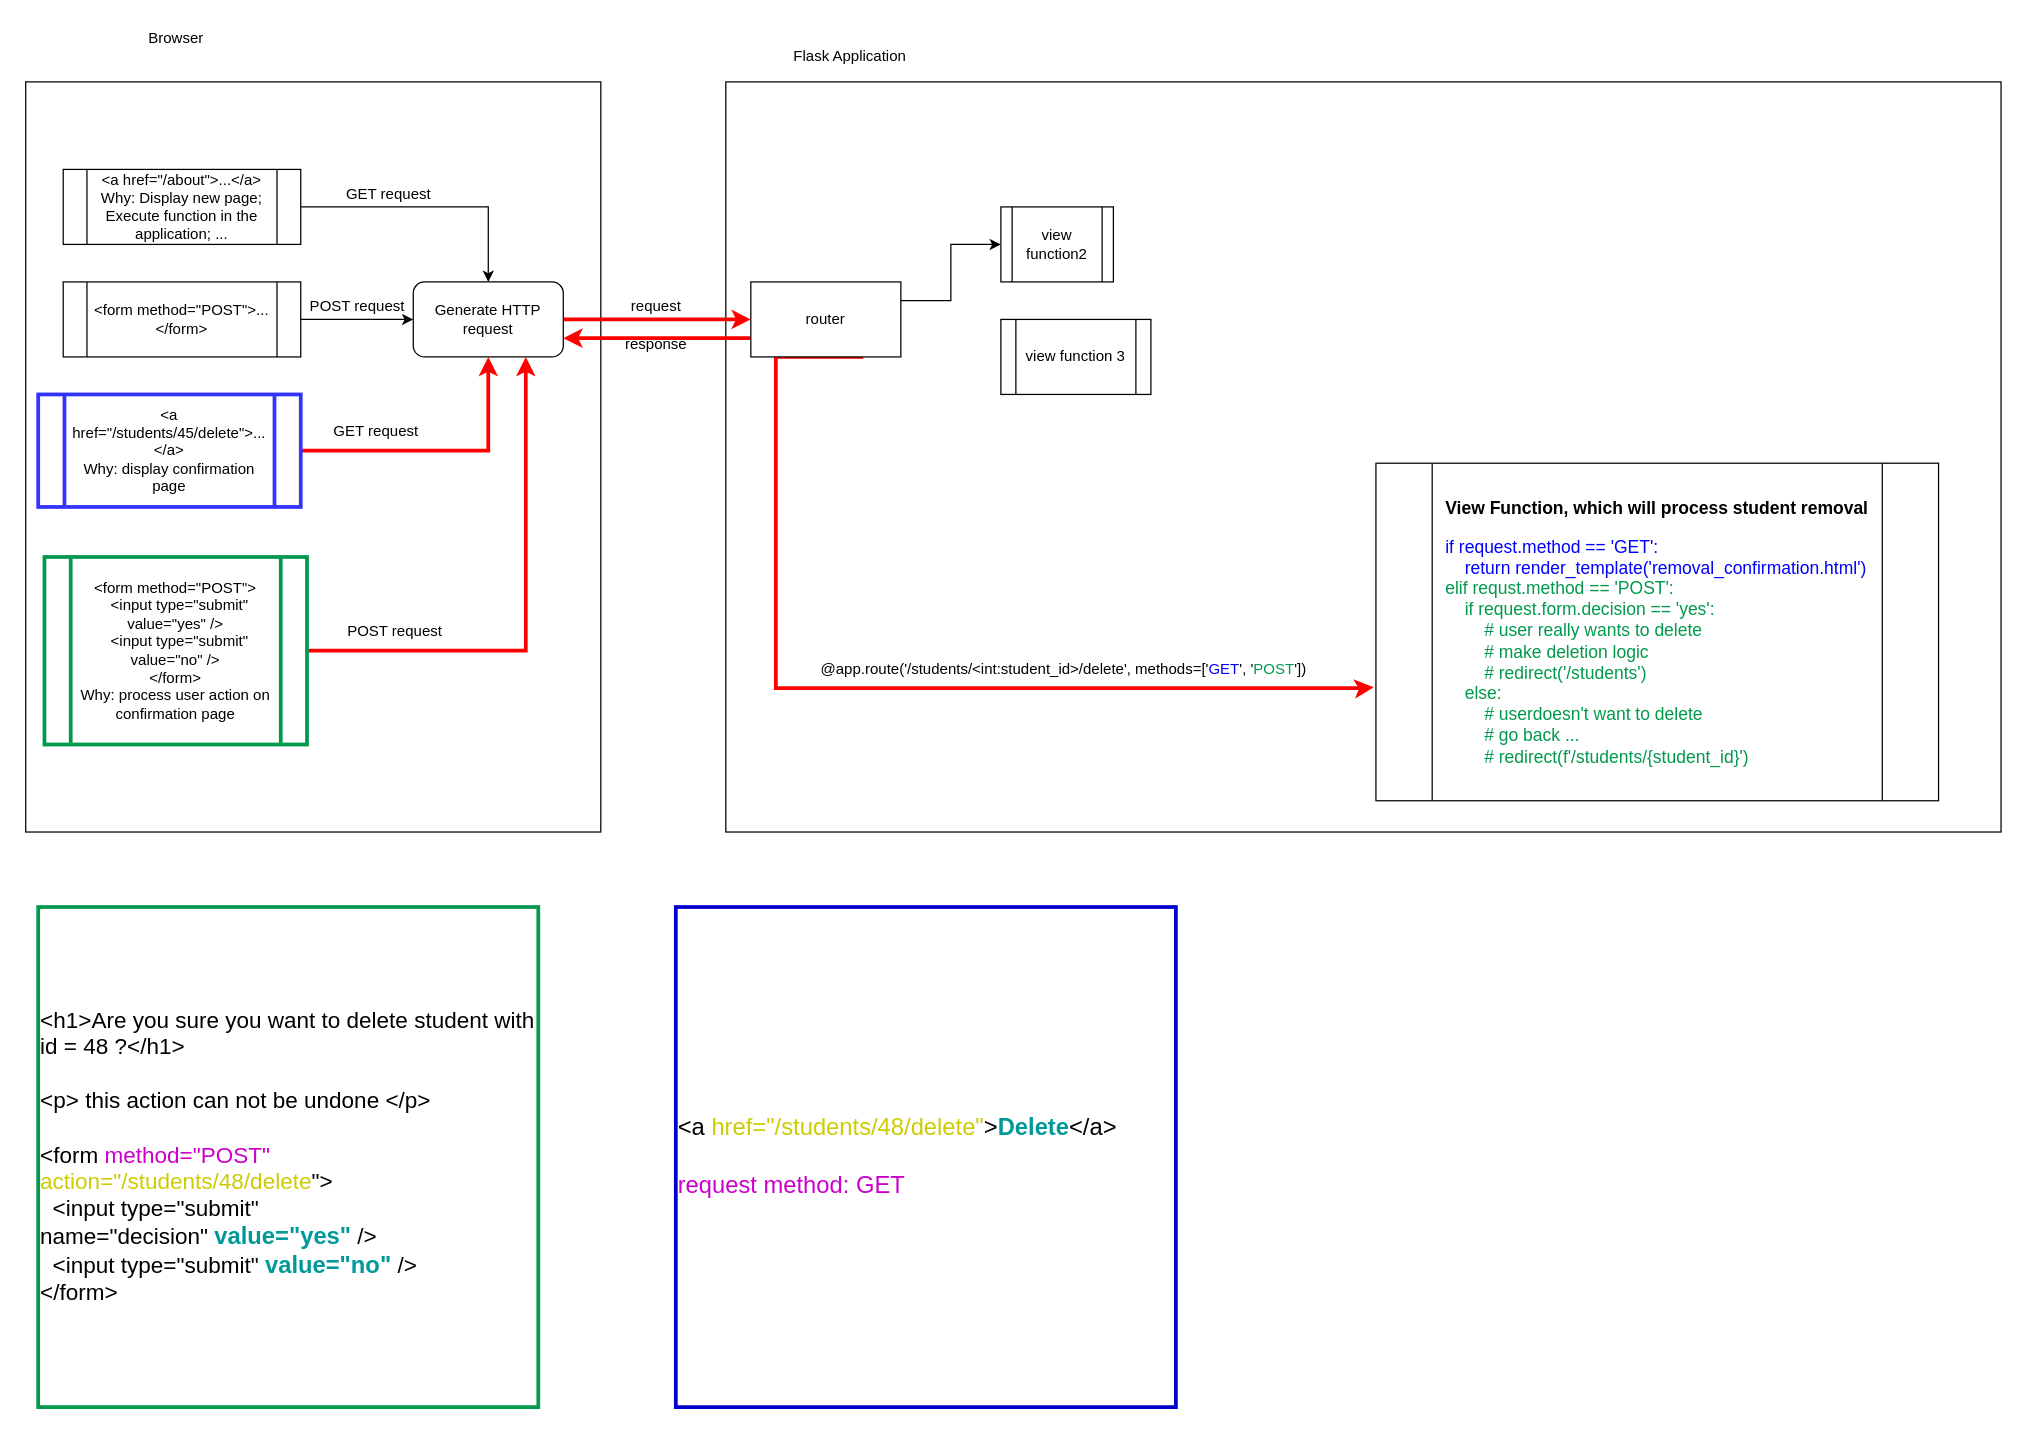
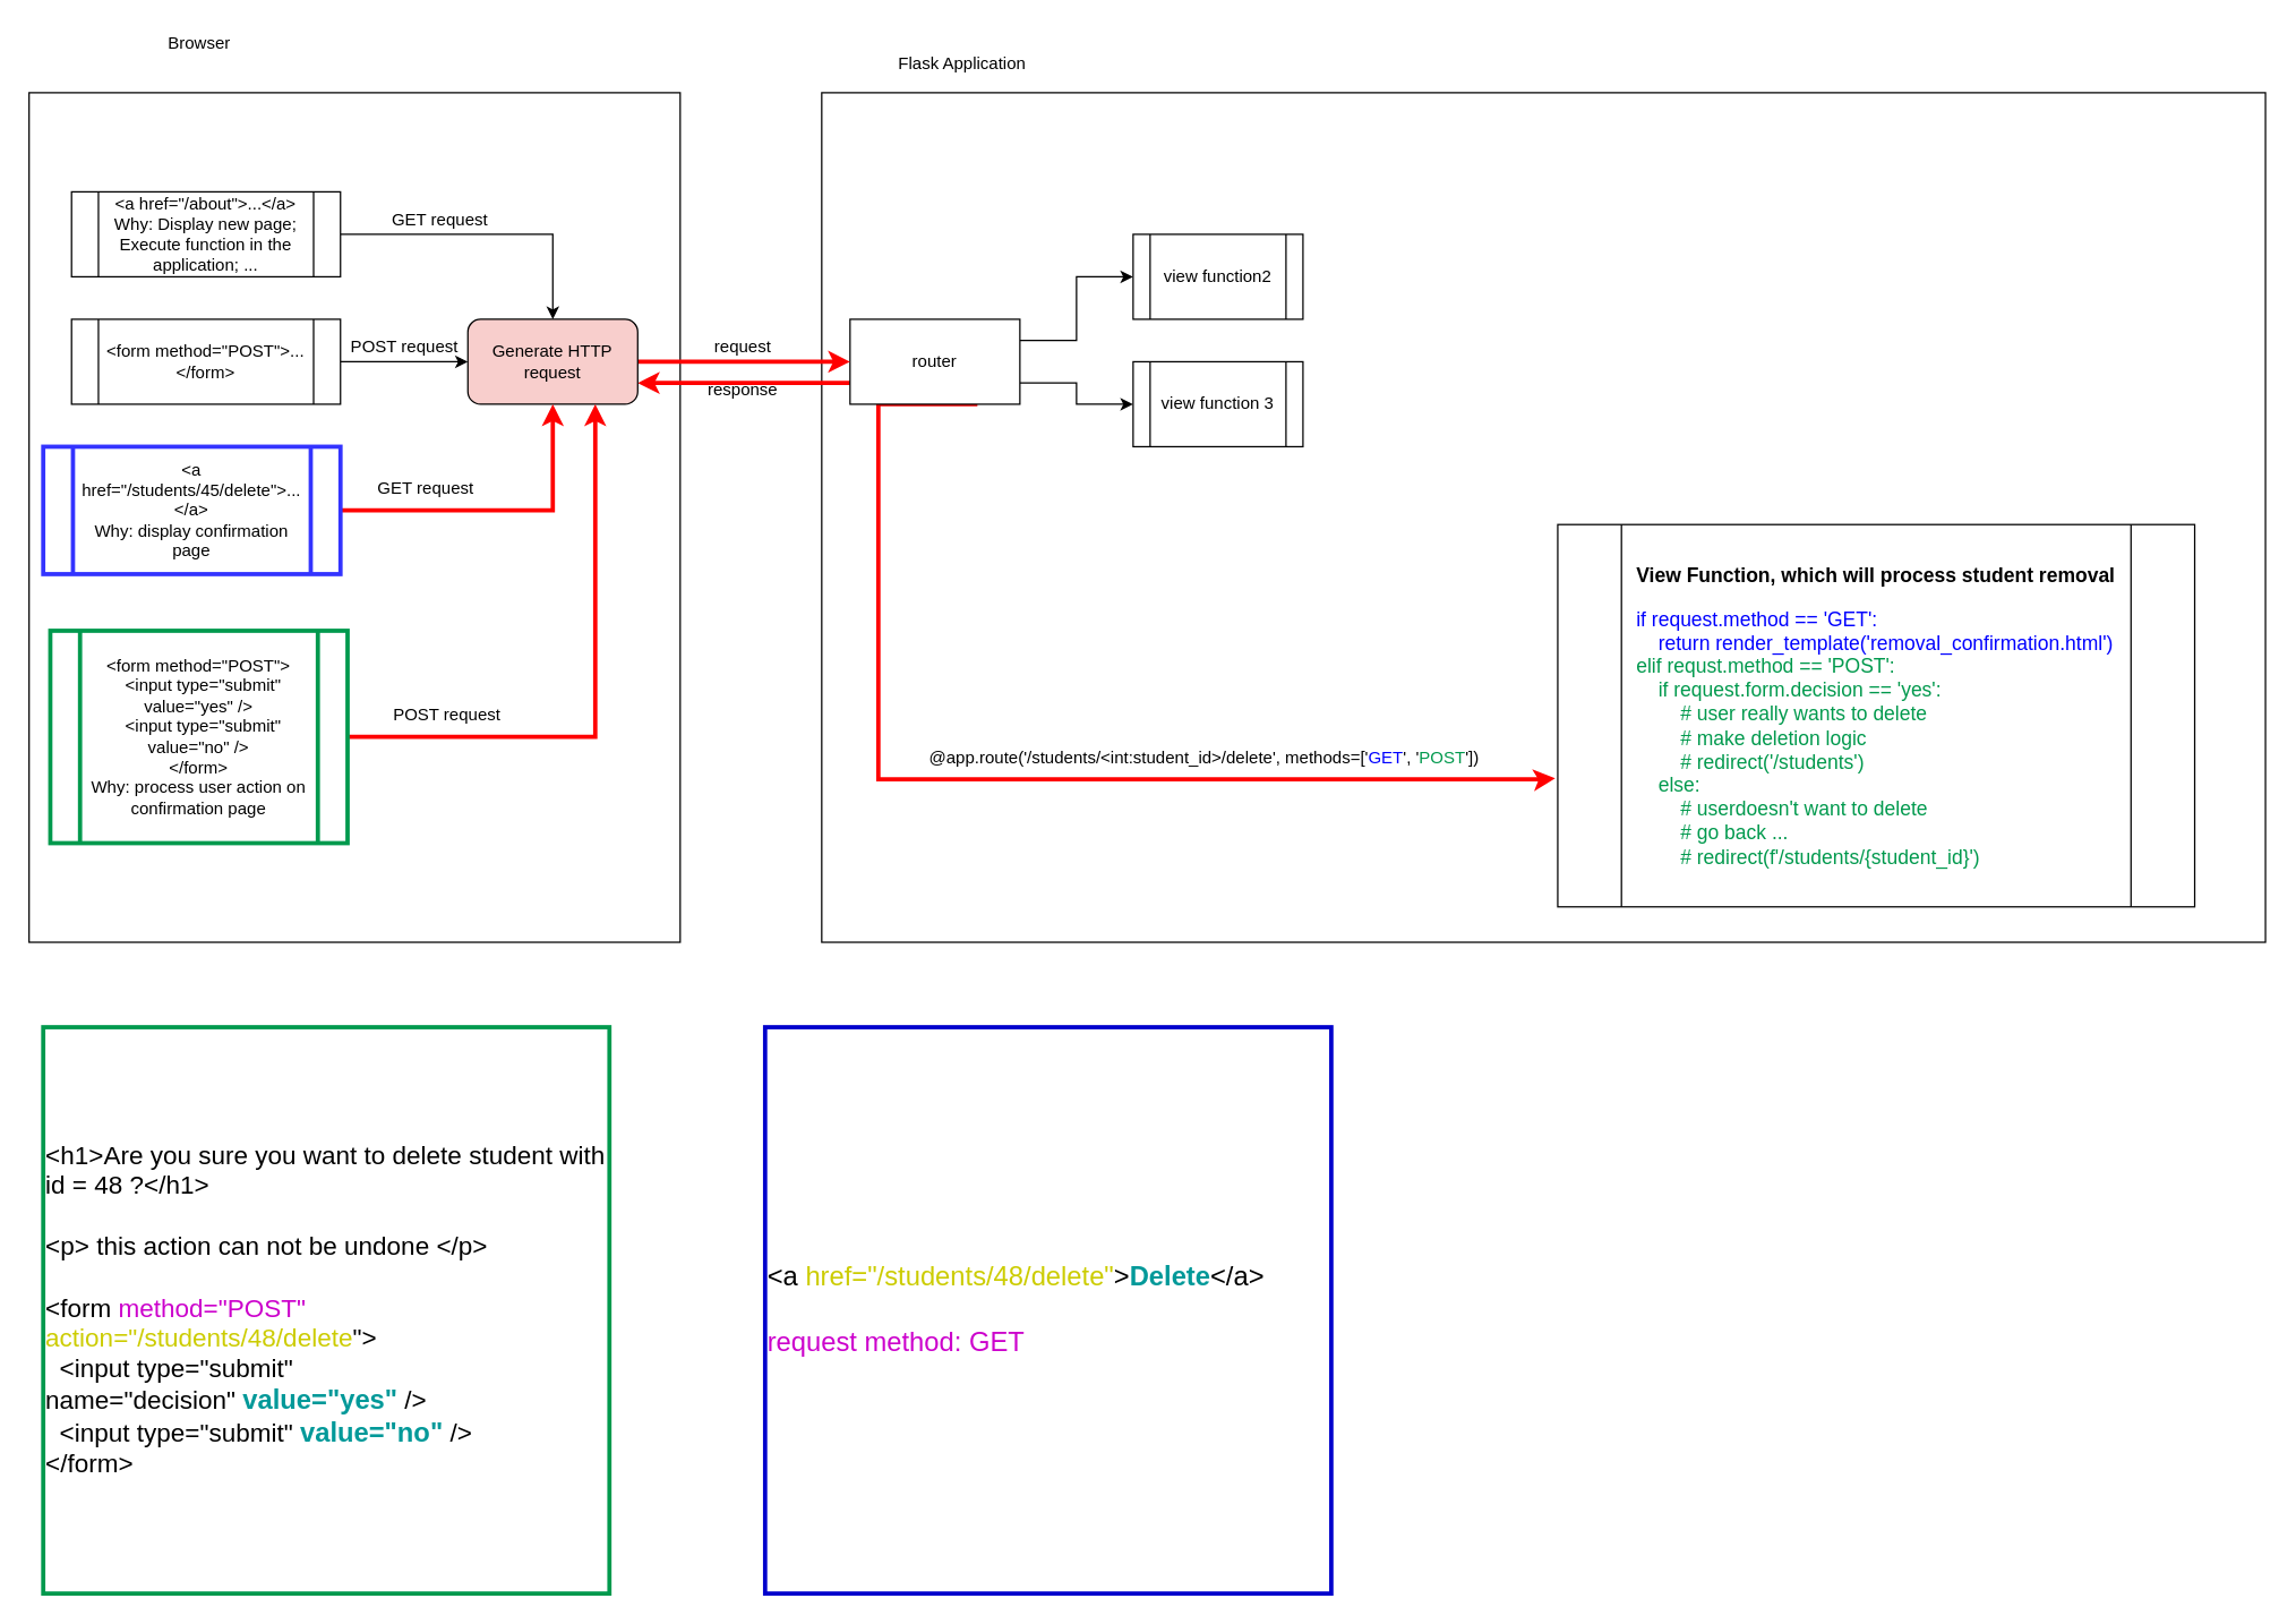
  <mxCell id="0" />
  <mxCell id="1" parent="0" />
  <mxCell id="2" value="" style="rounded=0;whiteSpace=wrap;html=1;" vertex="1" parent="1"><mxGeometry x="580" y="65" width="1020" height="600" as="geometry" /></mxCell>
  <mxCell id="3" value="" style="rounded=0;whiteSpace=wrap;html=1;" vertex="1" parent="1"><mxGeometry x="20" y="65" width="460" height="600" as="geometry" /></mxCell>
  <mxCell id="4" value="Browser" style="text;html=1;align=center;verticalAlign=middle;resizable=0;points=[];autosize=1;" vertex="1" parent="1"><mxGeometry x="110" y="20" width="60" height="20" as="geometry" /></mxCell>
  <mxCell id="5" value="Flask Application&lt;br&gt;" style="text;html=1;align=center;verticalAlign=middle;resizable=0;points=[];autosize=1;" vertex="1" parent="1"><mxGeometry x="624" y="35" width="110" height="20" as="geometry" /></mxCell>
  <mxCell id="6" style="edgeStyle=orthogonalEdgeStyle;rounded=0;orthogonalLoop=1;jettySize=auto;html=1;exitX=1;exitY=0.25;exitDx=0;exitDy=0;entryX=0;entryY=0.5;entryDx=0;entryDy=0;" edge="1" parent="1" source="10" target="11"><mxGeometry relative="1" as="geometry" /></mxCell>
+ <mxCell id="7" style="edgeStyle=orthogonalEdgeStyle;rounded=0;orthogonalLoop=1;jettySize=auto;html=1;exitX=1;exitY=0.75;exitDx=0;exitDy=0;" edge="1" parent="1" source="10" target="12"><mxGeometry relative="1" as="geometry" /></mxCell>
  <mxCell id="8" style="edgeStyle=orthogonalEdgeStyle;rounded=0;orthogonalLoop=1;jettySize=auto;html=1;exitX=0.75;exitY=1;exitDx=0;exitDy=0;entryX=-0.004;entryY=0.664;entryDx=0;entryDy=0;entryPerimeter=0;strokeColor=#FF0000;strokeWidth=3;" edge="1" parent="1" source="10" target="13"><mxGeometry relative="1" as="geometry"><Array as="points"><mxPoint x="620" y="285" /><mxPoint x="620" y="550" /><mxPoint x="1090" y="550" /><mxPoint x="1090" y="549" /></Array></mxGeometry></mxCell>
  <mxCell id="9" style="edgeStyle=orthogonalEdgeStyle;rounded=0;orthogonalLoop=1;jettySize=auto;html=1;exitX=0;exitY=0.75;exitDx=0;exitDy=0;entryX=1;entryY=0.75;entryDx=0;entryDy=0;strokeColor=#FF0000;strokeWidth=3;" edge="1" parent="1" source="10" target="15"><mxGeometry relative="1" as="geometry" /></mxCell>
  <mxCell id="10" value="router" style="whiteSpace=wrap;html=1;rounded=0;" vertex="1" parent="1"><mxGeometry x="600" y="225" width="120" height="60" as="geometry" /></mxCell>
- <mxCell id="11" value="view function2" style="shape=process;whiteSpace=wrap;html=1;backgroundOutline=1;" vertex="1" parent="1"><mxGeometry x="800" y="165" width="90" height="60" as="geometry" /></mxCell>
+ <mxCell id="11" value="view function2" style="shape=process;whiteSpace=wrap;html=1;backgroundOutline=1;" vertex="1" parent="1"><mxGeometry x="800" y="165" width="120" height="60" as="geometry" /></mxCell>
  <mxCell id="12" value="view function 3" style="shape=process;whiteSpace=wrap;html=1;backgroundOutline=1;" vertex="1" parent="1"><mxGeometry x="800" y="255" width="120" height="60" as="geometry" /></mxCell>
  <mxCell id="13" value="&lt;b style=&quot;font-size: 14px&quot;&gt;View Function, which will process student removal&lt;br&gt;&lt;/b&gt;&lt;br&gt;&lt;div style=&quot;text-align: left ; font-size: 14px&quot;&gt;&lt;span&gt;&lt;font color=&quot;#0000ff&quot; style=&quot;font-size: 14px&quot;&gt;if request.method == 'GET':&lt;/font&gt;&lt;/span&gt;&lt;/div&gt;&lt;div style=&quot;text-align: left ; font-size: 14px&quot;&gt;&lt;span&gt;&lt;font color=&quot;#0000ff&quot; style=&quot;font-size: 14px&quot;&gt;&amp;nbsp; &amp;nbsp; return render_template('removal_confirmation.html')&lt;/font&gt;&lt;/span&gt;&lt;/div&gt;&lt;font style=&quot;font-size: 14px&quot; color=&quot;#00994d&quot;&gt;&lt;div style=&quot;text-align: left&quot;&gt;&lt;span&gt;elif requst.method == 'POST':&lt;/span&gt;&lt;/div&gt;&lt;div style=&quot;text-align: left&quot;&gt;&amp;nbsp; &amp;nbsp; if request.form.decision == 'yes':&lt;br&gt;&amp;nbsp; &amp;nbsp; &amp;nbsp; &amp;nbsp; # user really wants to delete&lt;br&gt;&amp;nbsp; &amp;nbsp; &amp;nbsp; &amp;nbsp; # make deletion logic&lt;/div&gt;&lt;div style=&quot;text-align: left&quot;&gt;&amp;nbsp; &amp;nbsp; &amp;nbsp; &amp;nbsp; # redirect('/students')&lt;/div&gt;&lt;div style=&quot;text-align: left&quot;&gt;&amp;nbsp; &amp;nbsp; else:&lt;br&gt;&amp;nbsp; &amp;nbsp; &amp;nbsp; &amp;nbsp; # userdoesn't want to delete&lt;/div&gt;&lt;div style=&quot;text-align: left&quot;&gt;&amp;nbsp; &amp;nbsp; &amp;nbsp; &amp;nbsp; # go back ...&lt;/div&gt;&lt;div style=&quot;text-align: left&quot;&gt;&amp;nbsp; &amp;nbsp; &amp;nbsp; &amp;nbsp; # redirect(f'/students/{student_id}')&lt;/div&gt;&lt;/font&gt;" style="shape=process;whiteSpace=wrap;html=1;backgroundOutline=1;" vertex="1" parent="1"><mxGeometry x="1100" y="370" width="450" height="270" as="geometry" /></mxCell>
  <mxCell id="14" style="edgeStyle=orthogonalEdgeStyle;rounded=0;orthogonalLoop=1;jettySize=auto;html=1;exitX=1;exitY=0.5;exitDx=0;exitDy=0;strokeWidth=3;strokeColor=#FF0000;" edge="1" parent="1" source="15" target="10"><mxGeometry relative="1" as="geometry" /></mxCell>
- <mxCell id="15" value="Generate HTTP request" style="rounded=1;whiteSpace=wrap;html=1;" vertex="1" parent="1"><mxGeometry x="330" y="225" width="120" height="60" as="geometry" /></mxCell>
+ <mxCell id="15" value="Generate HTTP request" style="rounded=1;whiteSpace=wrap;html=1;fillColor=#f8cecc;" vertex="1" parent="1"><mxGeometry x="330" y="225" width="120" height="60" as="geometry" /></mxCell>
  <mxCell id="16" style="edgeStyle=orthogonalEdgeStyle;rounded=0;orthogonalLoop=1;jettySize=auto;html=1;exitX=1;exitY=0.5;exitDx=0;exitDy=0;entryX=0.5;entryY=0;entryDx=0;entryDy=0;" edge="1" parent="1" source="17" target="15"><mxGeometry relative="1" as="geometry" /></mxCell>
  <mxCell id="17" value="&amp;lt;a href=&quot;/about&quot;&amp;gt;...&amp;lt;/a&amp;gt;&lt;br&gt;Why: Display new page; Execute function in the application; ..." style="shape=process;whiteSpace=wrap;html=1;backgroundOutline=1;" vertex="1" parent="1"><mxGeometry x="50" y="135" width="190" height="60" as="geometry" /></mxCell>
  <mxCell id="18" style="edgeStyle=orthogonalEdgeStyle;rounded=0;orthogonalLoop=1;jettySize=auto;html=1;exitX=1;exitY=0.5;exitDx=0;exitDy=0;entryX=0;entryY=0.5;entryDx=0;entryDy=0;" edge="1" parent="1" source="19" target="15"><mxGeometry relative="1" as="geometry" /></mxCell>
  <mxCell id="19" value="&amp;lt;form method=&quot;POST&quot;&amp;gt;...&amp;lt;/form&amp;gt;" style="shape=process;whiteSpace=wrap;html=1;backgroundOutline=1;" vertex="1" parent="1"><mxGeometry x="50" y="225" width="190" height="60" as="geometry" /></mxCell>
  <mxCell id="20" value="GET request" style="text;html=1;align=center;verticalAlign=middle;resizable=0;points=[];autosize=1;" vertex="1" parent="1"><mxGeometry x="270" y="145" width="80" height="20" as="geometry" /></mxCell>
  <mxCell id="21" value="POST request" style="text;html=1;align=center;verticalAlign=middle;resizable=0;points=[];autosize=1;" vertex="1" parent="1"><mxGeometry x="240" y="235" width="90" height="20" as="geometry" /></mxCell>
  <mxCell id="22" style="edgeStyle=orthogonalEdgeStyle;rounded=0;orthogonalLoop=1;jettySize=auto;html=1;exitX=1;exitY=0.5;exitDx=0;exitDy=0;strokeColor=#FF0000;strokeWidth=3;" edge="1" parent="1" source="23" target="15"><mxGeometry relative="1" as="geometry" /></mxCell>
  <mxCell id="23" value="&amp;lt;a href=&quot;/students/45/delete&quot;&amp;gt;...&amp;lt;/a&amp;gt;&lt;br&gt;Why: display confirmation page" style="shape=process;whiteSpace=wrap;html=1;backgroundOutline=1;strokeColor=#3333FF;strokeWidth=3;" vertex="1" parent="1"><mxGeometry x="30" y="315" width="210" height="90" as="geometry" /></mxCell>
  <mxCell id="24" style="edgeStyle=orthogonalEdgeStyle;rounded=0;orthogonalLoop=1;jettySize=auto;html=1;exitX=1;exitY=0.5;exitDx=0;exitDy=0;entryX=0.75;entryY=1;entryDx=0;entryDy=0;strokeWidth=3;strokeColor=#FF0000;" edge="1" parent="1" source="25" target="15"><mxGeometry relative="1" as="geometry" /></mxCell>
  <mxCell id="25" value="&lt;div&gt;&amp;lt;form method=&quot;POST&quot;&amp;gt;&lt;/div&gt;&lt;div&gt;&amp;nbsp; &amp;lt;input type=&quot;submit&quot; value=&quot;yes&quot; /&amp;gt;&lt;/div&gt;&lt;div&gt;&amp;nbsp; &amp;lt;input type=&quot;submit&quot; value=&quot;no&quot; /&amp;gt;&lt;/div&gt;&lt;div&gt;&amp;lt;/form&amp;gt;&lt;/div&gt;&lt;div&gt;Why: process user action on confirmation page&lt;/div&gt;" style="shape=process;whiteSpace=wrap;html=1;backgroundOutline=1;strokeColor=#00994D;strokeWidth=3;" vertex="1" parent="1"><mxGeometry x="35" y="445" width="210" height="150" as="geometry" /></mxCell>
  <mxCell id="26" value="GET request" style="text;html=1;align=center;verticalAlign=middle;resizable=0;points=[];autosize=1;" vertex="1" parent="1"><mxGeometry x="260" y="335" width="80" height="20" as="geometry" /></mxCell>
  <mxCell id="27" value="POST request" style="text;html=1;align=center;verticalAlign=middle;resizable=0;points=[];autosize=1;" vertex="1" parent="1"><mxGeometry x="270" y="495" width="90" height="20" as="geometry" /></mxCell>
  <mxCell id="28" value="@app.route('/students/&amp;lt;int:student_id&amp;gt;/delete', methods=['&lt;font color=&quot;#0000ff&quot;&gt;GET&lt;/font&gt;', '&lt;font color=&quot;#00994d&quot;&gt;POST&lt;/font&gt;'])" style="text;html=1;align=center;verticalAlign=middle;resizable=0;points=[];autosize=1;" vertex="1" parent="1"><mxGeometry x="650" y="525" width="400" height="20" as="geometry" /></mxCell>
  <mxCell id="29" value="request" style="text;html=1;align=center;verticalAlign=middle;resizable=0;points=[];autosize=1;" vertex="1" parent="1"><mxGeometry x="494" y="235" width="60" height="20" as="geometry" /></mxCell>
  <mxCell id="30" value="response" style="text;html=1;align=center;verticalAlign=middle;resizable=0;points=[];autosize=1;" vertex="1" parent="1"><mxGeometry x="494" y="265" width="60" height="20" as="geometry" /></mxCell>
  <mxCell id="31" value="&lt;div style=&quot;font-size: 18px&quot;&gt;&lt;font style=&quot;font-size: 18px&quot;&gt;&amp;lt;h1&amp;gt;Are you sure you want to delete student with id = 48 ?&amp;lt;/h1&amp;gt;&lt;/font&gt;&lt;/div&gt;&lt;div style=&quot;font-size: 18px&quot;&gt;&lt;font style=&quot;font-size: 18px&quot;&gt;&lt;br&gt;&lt;/font&gt;&lt;/div&gt;&lt;div style=&quot;font-size: 18px&quot;&gt;&lt;font style=&quot;font-size: 18px&quot;&gt;&amp;lt;p&amp;gt; this action can not be undone &amp;lt;/p&amp;gt;&lt;/font&gt;&lt;/div&gt;&lt;div style=&quot;font-size: 18px&quot;&gt;&lt;font style=&quot;font-size: 18px&quot;&gt;&lt;br&gt;&lt;/font&gt;&lt;/div&gt;&lt;div style=&quot;font-size: 18px&quot;&gt;&lt;font style=&quot;font-size: 18px&quot;&gt;&amp;lt;form &lt;font color=&quot;#cc00cc&quot;&gt;method=&quot;POST&quot;&lt;/font&gt; &lt;font color=&quot;#cccc00&quot;&gt;action=&quot;/students/48/delete&lt;/font&gt;&quot;&amp;gt;&lt;/font&gt;&lt;/div&gt;&lt;div&gt;&lt;font&gt;&lt;span style=&quot;font-size: 18px&quot;&gt;&amp;nbsp; &amp;lt;input type=&quot;submit&quot; name=&quot;decision&quot;&amp;nbsp;&lt;/span&gt;&lt;font color=&quot;#009999&quot; style=&quot;font-size: 19px&quot;&gt;&lt;b&gt;value=&quot;yes&quot;&lt;/b&gt;&lt;/font&gt;&lt;span style=&quot;font-size: 18px&quot;&gt;&amp;nbsp;/&amp;gt;&lt;/span&gt;&lt;/font&gt;&lt;/div&gt;&lt;div&gt;&lt;font&gt;&lt;span style=&quot;font-size: 18px&quot;&gt;&amp;nbsp; &amp;lt;input type=&quot;submit&quot; &lt;/span&gt;&lt;font color=&quot;#009999&quot; style=&quot;font-size: 19px&quot;&gt;&lt;b&gt;value=&quot;no&quot;&lt;/b&gt;&lt;/font&gt;&lt;span style=&quot;font-size: 18px&quot;&gt; /&amp;gt;&lt;/span&gt;&lt;/font&gt;&lt;/div&gt;&lt;div style=&quot;font-size: 18px&quot;&gt;&lt;font style=&quot;font-size: 18px&quot;&gt;&amp;lt;/form&amp;gt;&lt;/font&gt;&lt;/div&gt;" style="whiteSpace=wrap;html=1;aspect=fixed;strokeColor=#00994D;strokeWidth=3;align=left;" vertex="1" parent="1"><mxGeometry x="30" y="725" width="400" height="400" as="geometry" /></mxCell>
  <mxCell id="32" value="&lt;div style=&quot;font-size: 19px&quot;&gt;&lt;font style=&quot;font-size: 19px&quot;&gt;&amp;lt;a &lt;font color=&quot;#cccc00&quot; style=&quot;font-size: 19px&quot;&gt;href=&quot;/students/48/delete&quot;&lt;/font&gt;&amp;gt;&lt;font color=&quot;#009999&quot; style=&quot;font-size: 19px&quot;&gt;&lt;b&gt;Delete&lt;/b&gt;&lt;/font&gt;&amp;lt;/a&amp;gt;&lt;br&gt;&lt;/font&gt;&lt;/div&gt;&lt;div style=&quot;font-size: 19px&quot;&gt;&lt;font style=&quot;font-size: 19px&quot;&gt;&lt;br&gt;&lt;/font&gt;&lt;/div&gt;&lt;div style=&quot;font-size: 19px&quot;&gt;&lt;font color=&quot;#cc00cc&quot; style=&quot;font-size: 19px&quot;&gt;request method: GET&lt;/font&gt;&lt;/div&gt;" style="whiteSpace=wrap;html=1;aspect=fixed;strokeColor=#0000CC;strokeWidth=3;align=left;" vertex="1" parent="1"><mxGeometry x="540" y="725" width="400" height="400" as="geometry" /></mxCell>
